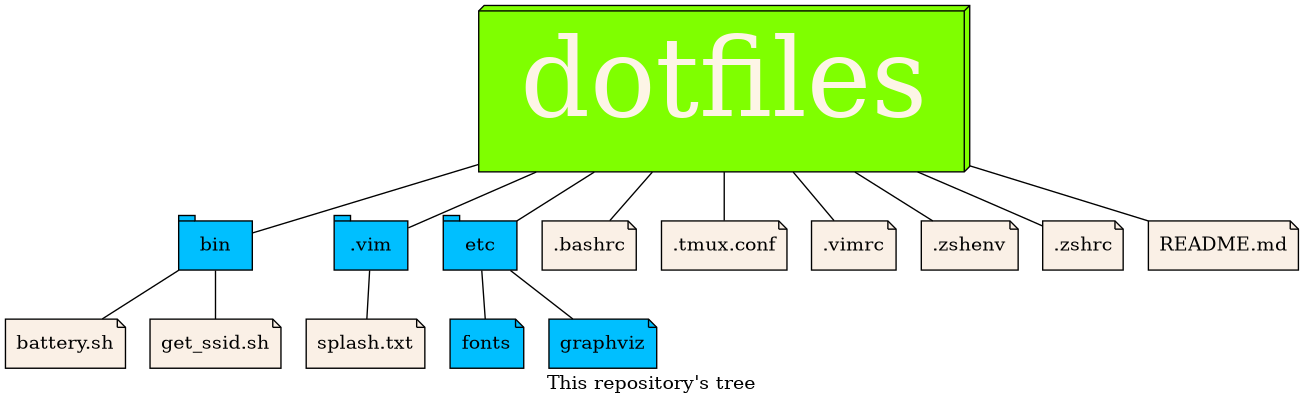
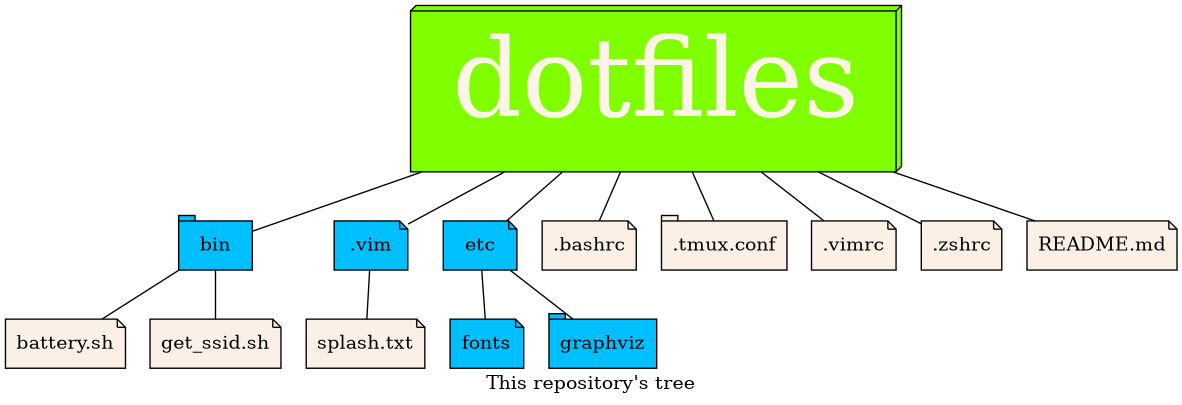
  graph {
    label="This repository's tree"
    node [fillcolor=linen fontcolor=black shape=note style=filled]
    bin [fillcolor=deepskyblue shape=tab]
-   ".vim" [fillcolor=deepskyblue shape=tab]
-   etc [fillcolor=deepskyblue shape=tab]
+   ".vim" [fillcolor=deepskyblue]
+   etc [fillcolor=deepskyblue]
    fonts [fillcolor=deepskyblue]
-   graphviz [fillcolor=deepskyblue]
+   graphviz [fillcolor=deepskyblue shape=tab]
    ".bashrc"
-   ".tmux.conf"
+   ".tmux.conf" [shape=tab]
    ".vimrc"
-   ".zshenv"
    ".zshrc"
    "README.md"
    "battery.sh"
    "get_ssid.sh"
    "splash.txt"
    dotfiles [fillcolor=chartreuse fixedsize=true fontcolor=oldlace fontsize=80 height=1.7 shape=box3d width=5]
    subgraph sub_1 {
      rank=same
      bin
      ".vim"
      etc
    }
    subgraph sub_2 {
      rank=same
      fonts
      graphviz
    }
    subgraph sub_3 {
      rank=same
      ".bashrc"
      ".tmux.conf"
      ".vimrc"
-     ".zshenv"
      ".zshrc"
      "README.md"
    }
    subgraph sub_4 {
      rank=same
      "battery.sh"
      "get_ssid.sh"
    }
    bin -- "battery.sh"
    bin -- "get_ssid.sh"
    ".vim" -- "splash.txt"
    etc -- fonts
    etc -- graphviz
    dotfiles -- bin
    dotfiles -- ".vim"
    dotfiles -- etc
    dotfiles -- ".bashrc"
    dotfiles -- ".tmux.conf"
    dotfiles -- ".vimrc"
-   dotfiles -- ".zshenv"
    dotfiles -- ".zshrc"
    dotfiles -- "README.md"
  }
